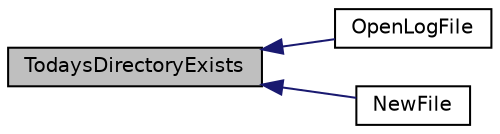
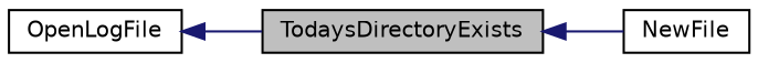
  digraph {
    rankdir=LR
    node [color=black fillcolor=white fontname=Helvetica fontsize=10 shape=record style=filled]
    edge [color=midnightblue dir=back fontname=Helvetica fontsize=10 labelfontname=Helvetica labelfontsize=10 style=solid]
    n1 [fillcolor=grey75 fontcolor=black height=0.2 label=TodaysDirectoryExists width=0.4]
    n2 [height=0.2 label=OpenLogFile width=0.4]
    n3 [height=0.2 label=NewFile width=0.4]
-   n1 -> n2
+   n2 -> n1
    n1 -> n3
  }
